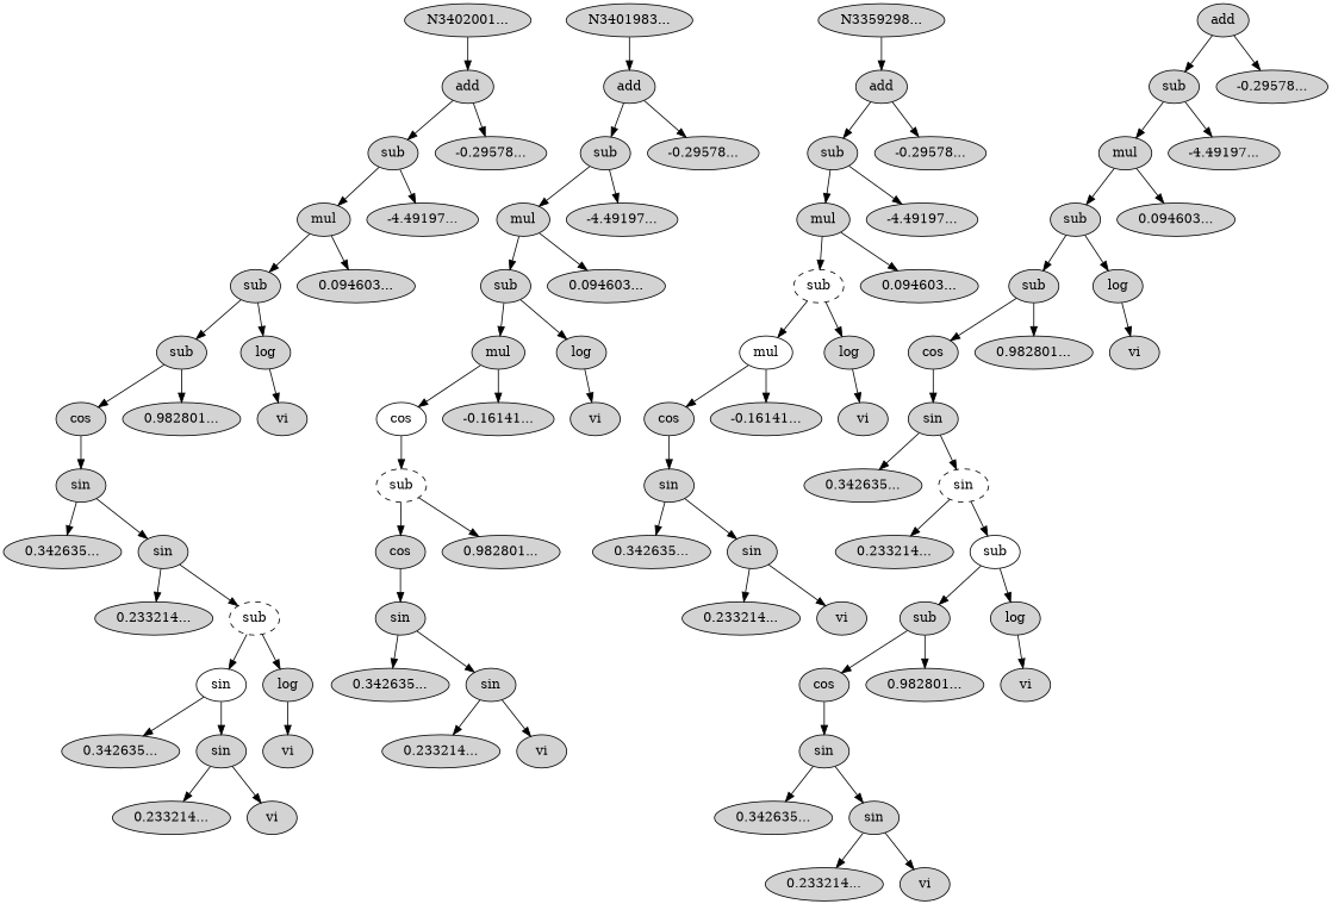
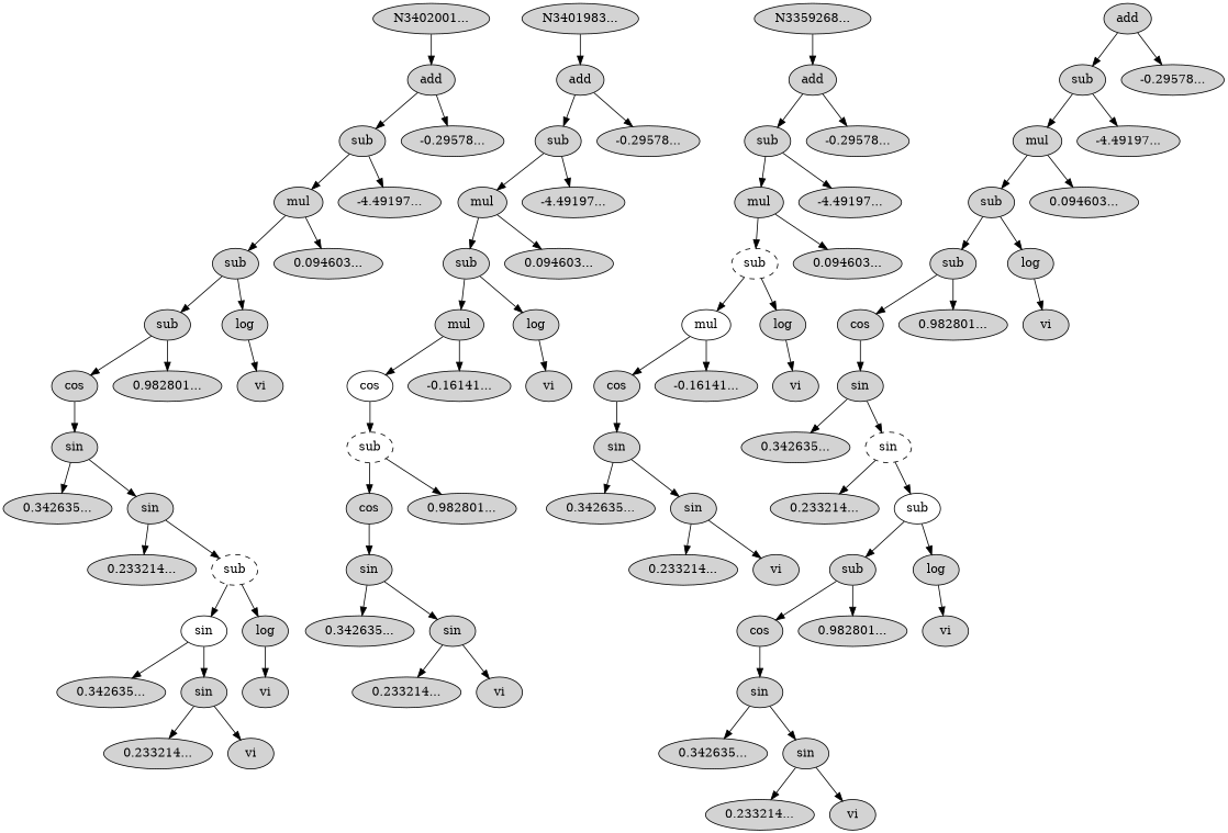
  digraph {
    node [style=filled]
    n1 [label="N3402001..."]
    n2 [label=add]
    n3 [label=sub]
    n4 [label="-0.29578..."]
    n5 [label=mul]
    n6 [label="-4.49197..."]
    n7 [label=sub]
    n8 [label="0.094603..."]
    n9 [label=sub]
    n10 [label=log]
    n11 [label=cos]
    n12 [label="0.982801..."]
    n13 [label=vi]
    n14 [label=sin]
    n15 [label="0.342635..."]
    n16 [label=sin]
    n17 [label="0.233214..."]
    n18 [label=sub style=dashed]
    n19 [label=sin style=solid]
    n20 [label=log]
    n21 [label="0.342635..."]
    n22 [label=sin]
    n23 [label=vi]
    n24 [label="0.233214..."]
    n25 [label=vi]
    n26 [label="N3401983..."]
    n27 [label=add]
    n28 [label=sub]
    n29 [label="-0.29578..."]
    n30 [label=mul]
    n31 [label="-4.49197..."]
    n32 [label=sub]
    n33 [label="0.094603..."]
    n34 [label=mul]
    n35 [label=log]
    n36 [label=cos style=solid]
    n37 [label="-0.16141..."]
    n38 [label=vi]
    n39 [label=sub style=dashed]
    n40 [label=cos]
    n41 [label="0.982801..."]
    n42 [label=sin]
    n43 [label="0.342635..."]
    n44 [label=sin]
    n45 [label="0.233214..."]
    n46 [label=vi]
-   n47 [label="N3359298..."]
+   n47 [label="N3359268..."]
    n48 [label=add]
    n49 [label=sub]
    n50 [label="-0.29578..."]
    n51 [label=mul]
    n52 [label="-4.49197..."]
    n53 [label=sub style=dashed]
    n54 [label="0.094603..."]
    n55 [label=mul style=solid]
    n56 [label=log]
    n57 [label=cos]
    n58 [label="-0.16141..."]
    n59 [label=vi]
    n60 [label=sin]
    n61 [label="0.342635..."]
    n62 [label=sin]
    n63 [label="0.233214..."]
    n64 [label=vi]
    n65 [label=add]
    n66 [label=sub]
    n67 [label="-0.29578..."]
    n68 [label=mul]
    n69 [label="-4.49197..."]
    n70 [label=sub]
    n71 [label="0.094603..."]
    n72 [label=sub]
    n73 [label=log]
    n74 [label=cos]
    n75 [label="0.982801..."]
    n76 [label=vi]
    n77 [label=sin]
    n78 [label="0.342635..."]
    n79 [label=sin style=dashed]
    n80 [label="0.233214..."]
    n81 [label=sub style=solid]
    n82 [label=sub]
    n83 [label=log]
    n84 [label=cos]
    n85 [label="0.982801..."]
    n86 [label=vi]
    n87 [label=sin]
    n88 [label="0.342635..."]
    n89 [label=sin]
    n90 [label="0.233214..."]
    n91 [label=vi]
    n1 -> n2
    n2 -> n3
    n2 -> n4
    n3 -> n5
    n3 -> n6
    n5 -> n7
    n5 -> n8
    n7 -> n9
    n7 -> n10
    n9 -> n11
    n9 -> n12
    n10 -> n13
    n11 -> n14
    n14 -> n15
    n14 -> n16
    n16 -> n17
    n16 -> n18
    n18 -> n19
    n18 -> n20
    n19 -> n21
    n19 -> n22
    n20 -> n23
    n22 -> n24
    n22 -> n25
    n26 -> n27
    n27 -> n28
    n27 -> n29
    n28 -> n30
    n28 -> n31
    n30 -> n32
    n30 -> n33
    n32 -> n34
    n32 -> n35
    n34 -> n36
    n34 -> n37
    n35 -> n38
    n36 -> n39
    n39 -> n40
    n39 -> n41
    n40 -> n42
    n42 -> n43
    n42 -> n44
    n44 -> n45
    n44 -> n46
    n47 -> n48
    n48 -> n49
    n48 -> n50
    n49 -> n51
    n49 -> n52
    n51 -> n53
    n51 -> n54
    n53 -> n55
    n53 -> n56
    n55 -> n57
    n55 -> n58
    n56 -> n59
    n57 -> n60
    n60 -> n61
    n60 -> n62
    n62 -> n63
    n62 -> n64
    n65 -> n66
    n65 -> n67
    n66 -> n68
    n66 -> n69
    n68 -> n70
    n68 -> n71
    n70 -> n72
    n70 -> n73
    n72 -> n74
    n72 -> n75
    n73 -> n76
    n74 -> n77
    n77 -> n78
    n77 -> n79
    n79 -> n80
    n79 -> n81
    n81 -> n82
    n81 -> n83
    n82 -> n84
    n82 -> n85
    n83 -> n86
    n84 -> n87
    n87 -> n88
    n87 -> n89
    n89 -> n90
    n89 -> n91
  }
